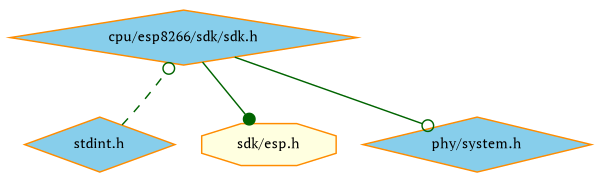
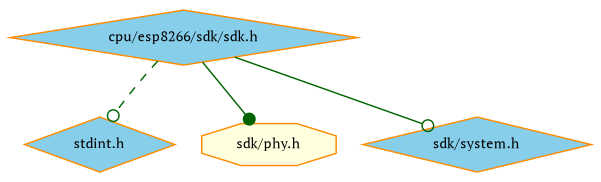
  digraph {
    fontname="PT Serif"
    node [color=darkorange fillcolor=skyblue fontname="PT Serif" fontsize=10 shape=diamond style=filled]
    edge [arrowhead=odot color=darkgreen fontname="PT Serif" fontsize=10 labelfontname=Helvetica labelfontsize=10 style=solid]
    n1 [fontcolor=black height=0.2 label="cpu/esp8266/sdk/sdk.h" width=0.4]
    n2 [height=0.2 label="stdint.h" width=0.4]
-   n3 [fillcolor=lightyellow height=0.2 label="sdk/esp.h" shape=octagon width=0.4]
-   n4 [height=0.2 label="phy/system.h" width=0.4]
-   n2 -> n1 [style=dashed]
+   n3 [fillcolor=lightyellow height=0.2 label="sdk/phy.h" shape=octagon width=0.4]
+   n4 [height=0.2 label="sdk/system.h" width=0.4]
+   n1 -> n2 [style=dashed]
    n1 -> n3 [arrowhead=dot]
    n1 -> n4
  }
